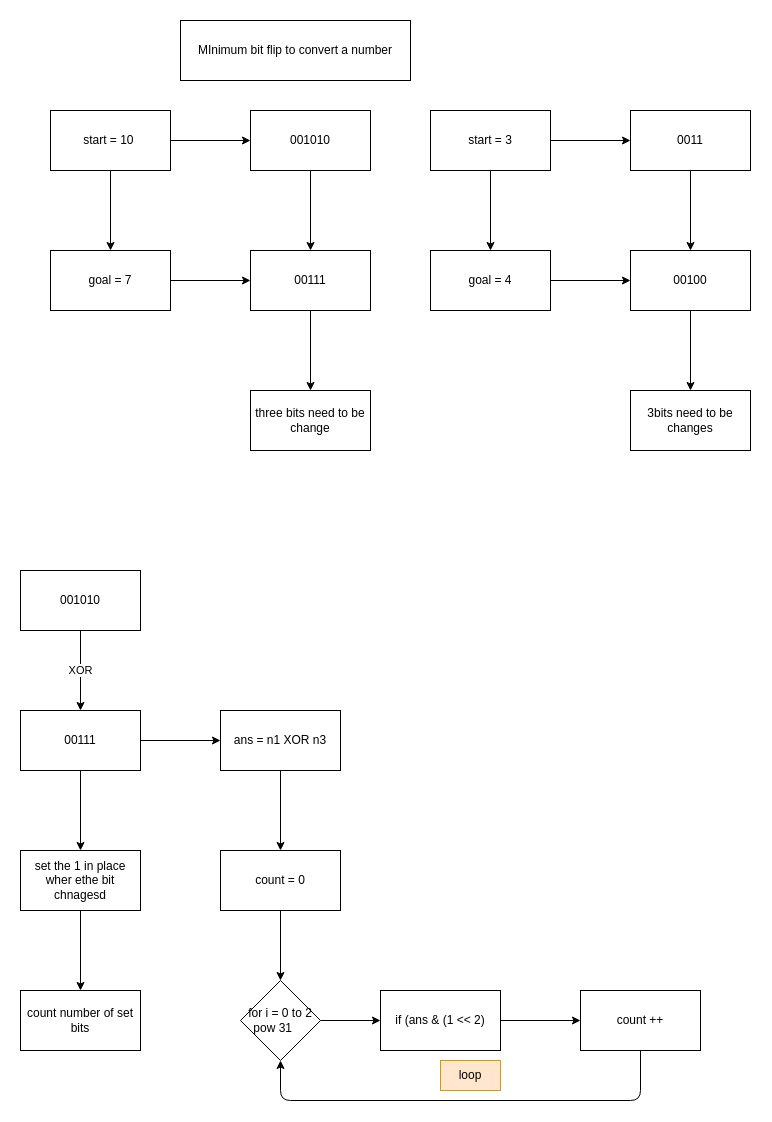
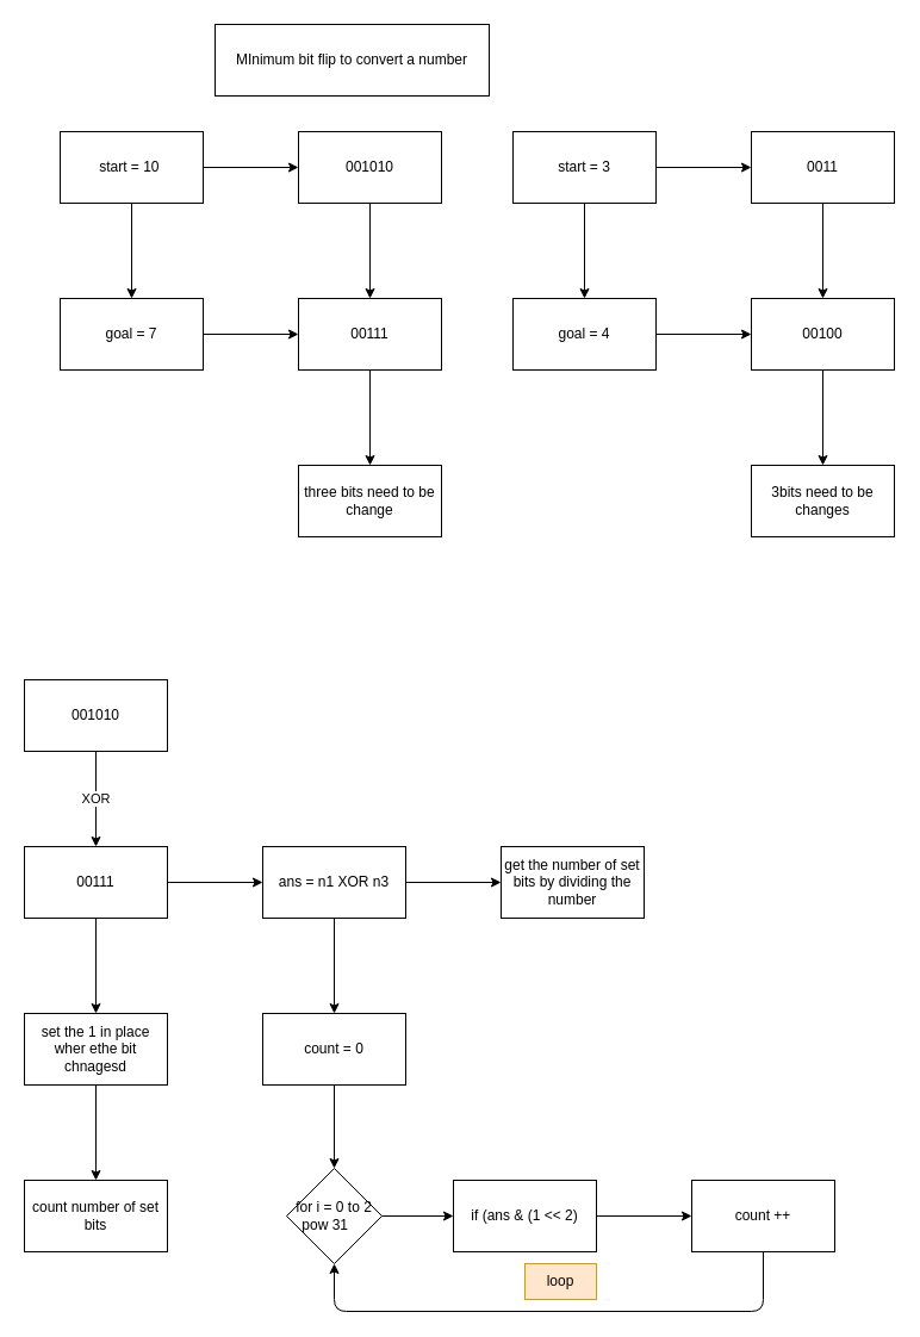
  <mxCell id="0" />
  <mxCell id="1" parent="0" />
  <mxCell id="2" value="MInimum bit flip to convert a number" style="whiteSpace=wrap;html=1;" vertex="1" parent="1"><mxGeometry x="180" y="20" width="230" height="60" as="geometry" /></mxCell>
  <mxCell id="3" value="" style="edgeStyle=none;html=1;" edge="1" parent="1" source="5" target="7"><mxGeometry relative="1" as="geometry" /></mxCell>
  <mxCell id="4" value="" style="edgeStyle=none;html=1;" edge="1" parent="1" source="5" target="9"><mxGeometry relative="1" as="geometry" /></mxCell>
  <mxCell id="5" value="start = 10&amp;nbsp;" style="whiteSpace=wrap;html=1;" vertex="1" parent="1"><mxGeometry x="50" y="110" width="120" height="60" as="geometry" /></mxCell>
  <mxCell id="6" value="" style="edgeStyle=none;html=1;" edge="1" parent="1" source="7" target="11"><mxGeometry relative="1" as="geometry" /></mxCell>
  <mxCell id="7" value="goal = 7" style="whiteSpace=wrap;html=1;" vertex="1" parent="1"><mxGeometry x="50" y="250" width="120" height="60" as="geometry" /></mxCell>
  <mxCell id="8" value="" style="edgeStyle=none;html=1;" edge="1" parent="1" source="9" target="11"><mxGeometry relative="1" as="geometry" /></mxCell>
  <mxCell id="9" value="001010" style="whiteSpace=wrap;html=1;" vertex="1" parent="1"><mxGeometry x="250" y="110" width="120" height="60" as="geometry" /></mxCell>
  <mxCell id="10" value="" style="edgeStyle=none;html=1;" edge="1" parent="1" source="11" target="12"><mxGeometry relative="1" as="geometry" /></mxCell>
  <mxCell id="11" value="00111" style="whiteSpace=wrap;html=1;" vertex="1" parent="1"><mxGeometry x="250" y="250" width="120" height="60" as="geometry" /></mxCell>
  <mxCell id="12" value="three bits need to be change" style="whiteSpace=wrap;html=1;" vertex="1" parent="1"><mxGeometry x="250" y="390" width="120" height="60" as="geometry" /></mxCell>
  <mxCell id="13" value="" style="edgeStyle=none;html=1;" edge="1" source="15" target="17" parent="1"><mxGeometry relative="1" as="geometry" /></mxCell>
  <mxCell id="14" value="" style="edgeStyle=none;html=1;" edge="1" source="15" target="19" parent="1"><mxGeometry relative="1" as="geometry" /></mxCell>
  <mxCell id="15" value="start = 3" style="whiteSpace=wrap;html=1;" vertex="1" parent="1"><mxGeometry x="430" y="110" width="120" height="60" as="geometry" /></mxCell>
  <mxCell id="16" value="" style="edgeStyle=none;html=1;" edge="1" source="17" target="21" parent="1"><mxGeometry relative="1" as="geometry" /></mxCell>
  <mxCell id="17" value="goal = 4" style="whiteSpace=wrap;html=1;" vertex="1" parent="1"><mxGeometry x="430" y="250" width="120" height="60" as="geometry" /></mxCell>
  <mxCell id="18" value="" style="edgeStyle=none;html=1;" edge="1" source="19" target="21" parent="1"><mxGeometry relative="1" as="geometry" /></mxCell>
  <mxCell id="19" value="0011" style="whiteSpace=wrap;html=1;" vertex="1" parent="1"><mxGeometry x="630" y="110" width="120" height="60" as="geometry" /></mxCell>
  <mxCell id="20" value="" style="edgeStyle=none;html=1;" edge="1" source="21" target="22" parent="1"><mxGeometry relative="1" as="geometry" /></mxCell>
  <mxCell id="21" value="00100" style="whiteSpace=wrap;html=1;" vertex="1" parent="1"><mxGeometry x="630" y="250" width="120" height="60" as="geometry" /></mxCell>
  <mxCell id="22" value="3bits need to be changes" style="whiteSpace=wrap;html=1;" vertex="1" parent="1"><mxGeometry x="630" y="390" width="120" height="60" as="geometry" /></mxCell>
  <mxCell id="23" value="XOR" style="edgeStyle=none;html=1;" edge="1" source="24" target="27" parent="1"><mxGeometry relative="1" as="geometry" /></mxCell>
  <mxCell id="24" value="001010" style="whiteSpace=wrap;html=1;" vertex="1" parent="1"><mxGeometry x="20" y="570" width="120" height="60" as="geometry" /></mxCell>
  <mxCell id="25" value="" style="edgeStyle=none;html=1;" edge="1" parent="1" source="27" target="29"><mxGeometry relative="1" as="geometry" /></mxCell>
  <mxCell id="26" value="" style="edgeStyle=none;html=1;" edge="1" parent="1" source="27" target="33"><mxGeometry relative="1" as="geometry" /></mxCell>
  <mxCell id="27" value="00111" style="whiteSpace=wrap;html=1;" vertex="1" parent="1"><mxGeometry x="20" y="710" width="120" height="60" as="geometry" /></mxCell>
  <mxCell id="28" value="" style="edgeStyle=none;html=1;" edge="1" parent="1" source="29" target="30"><mxGeometry relative="1" as="geometry" /></mxCell>
  <mxCell id="29" value="set the 1 in place wher ethe bit chnagesd" style="whiteSpace=wrap;html=1;" vertex="1" parent="1"><mxGeometry x="20" y="850" width="120" height="60" as="geometry" /></mxCell>
  <mxCell id="30" value="count number of set bits" style="whiteSpace=wrap;html=1;" vertex="1" parent="1"><mxGeometry x="20" y="990" width="120" height="60" as="geometry" /></mxCell>
  <mxCell id="31" value="" style="edgeStyle=none;html=1;" edge="1" parent="1" source="33" target="35"><mxGeometry relative="1" as="geometry" /></mxCell>
+ <mxCell id="32" value="" style="edgeStyle=none;html=1;" edge="1" parent="1" source="33" target="42"><mxGeometry relative="1" as="geometry" /></mxCell>
  <mxCell id="33" value="ans = n1 XOR n3" style="whiteSpace=wrap;html=1;" vertex="1" parent="1"><mxGeometry x="220" y="710" width="120" height="60" as="geometry" /></mxCell>
  <mxCell id="34" value="" style="edgeStyle=none;html=1;" edge="1" parent="1" source="35" target="37"><mxGeometry relative="1" as="geometry" /></mxCell>
  <mxCell id="35" value="count = 0" style="whiteSpace=wrap;html=1;" vertex="1" parent="1"><mxGeometry x="220" y="850" width="120" height="60" as="geometry" /></mxCell>
  <mxCell id="36" value="" style="edgeStyle=none;html=1;" edge="1" parent="1" source="37" target="39"><mxGeometry relative="1" as="geometry" /></mxCell>
  <mxCell id="37" value="for i = 0 to 2 pow 31&lt;span style=&quot;white-space: pre;&quot;&gt;&#09;&lt;/span&gt;" style="rhombus;whiteSpace=wrap;html=1;" vertex="1" parent="1"><mxGeometry x="240" y="980" width="80" height="80" as="geometry" /></mxCell>
  <mxCell id="38" value="" style="edgeStyle=none;html=1;" edge="1" parent="1" source="39" target="41"><mxGeometry relative="1" as="geometry" /></mxCell>
  <mxCell id="39" value="if (ans &amp;amp; (1 &amp;lt;&amp;lt; 2)" style="whiteSpace=wrap;html=1;" vertex="1" parent="1"><mxGeometry x="380" y="990" width="120" height="60" as="geometry" /></mxCell>
  <mxCell id="40" style="edgeStyle=none;html=1;entryX=0.5;entryY=1;entryDx=0;entryDy=0;" edge="1" parent="1" source="41" target="37"><mxGeometry relative="1" as="geometry"><Array as="points"><mxPoint x="640" y="1100" /><mxPoint x="280" y="1100" /></Array></mxGeometry></mxCell>
  <mxCell id="41" value="count ++" style="whiteSpace=wrap;html=1;" vertex="1" parent="1"><mxGeometry x="580" y="990" width="120" height="60" as="geometry" /></mxCell>
+ <mxCell id="42" value="get the number of set bits by dividing the number" style="whiteSpace=wrap;html=1;" vertex="1" parent="1"><mxGeometry x="420" y="710" width="120" height="60" as="geometry" /></mxCell>
  <mxCell id="43" value="loop" style="text;strokeColor=#d79b00;align=center;fillColor=#ffe6cc;html=1;verticalAlign=middle;whiteSpace=wrap;rounded=0;" vertex="1" parent="1"><mxGeometry x="440" y="1060" width="60" height="30" as="geometry" /></mxCell>
